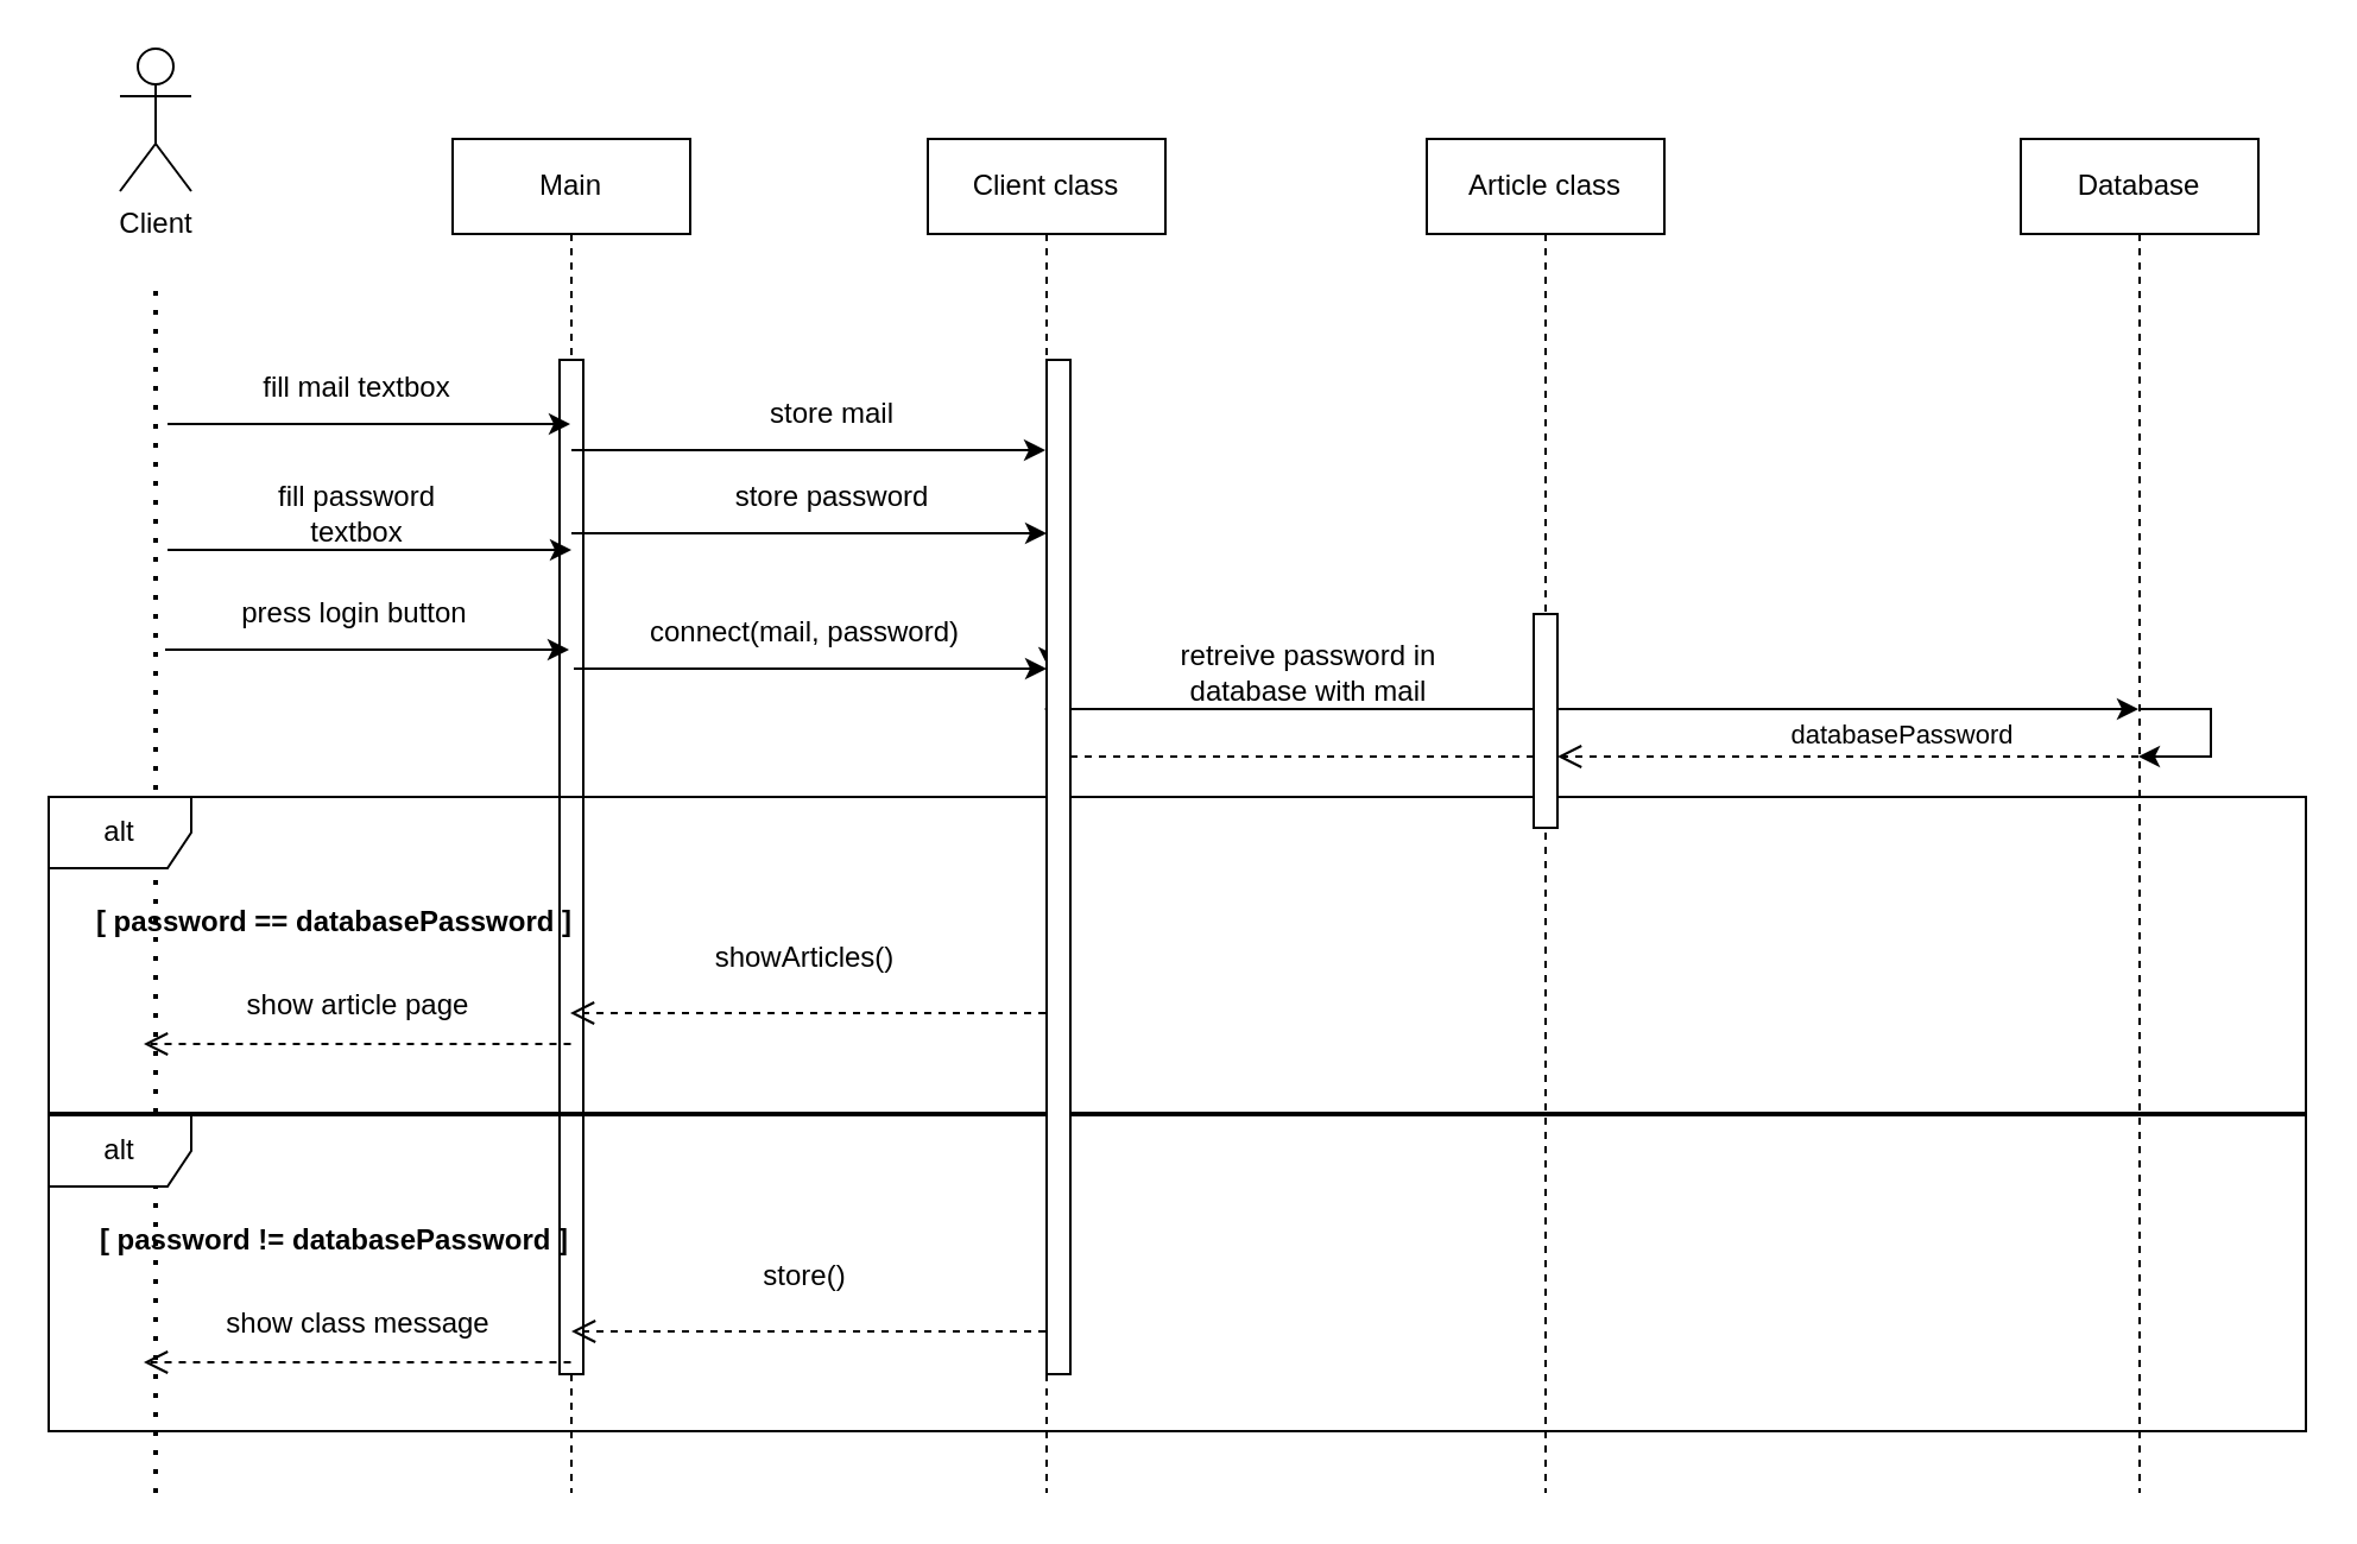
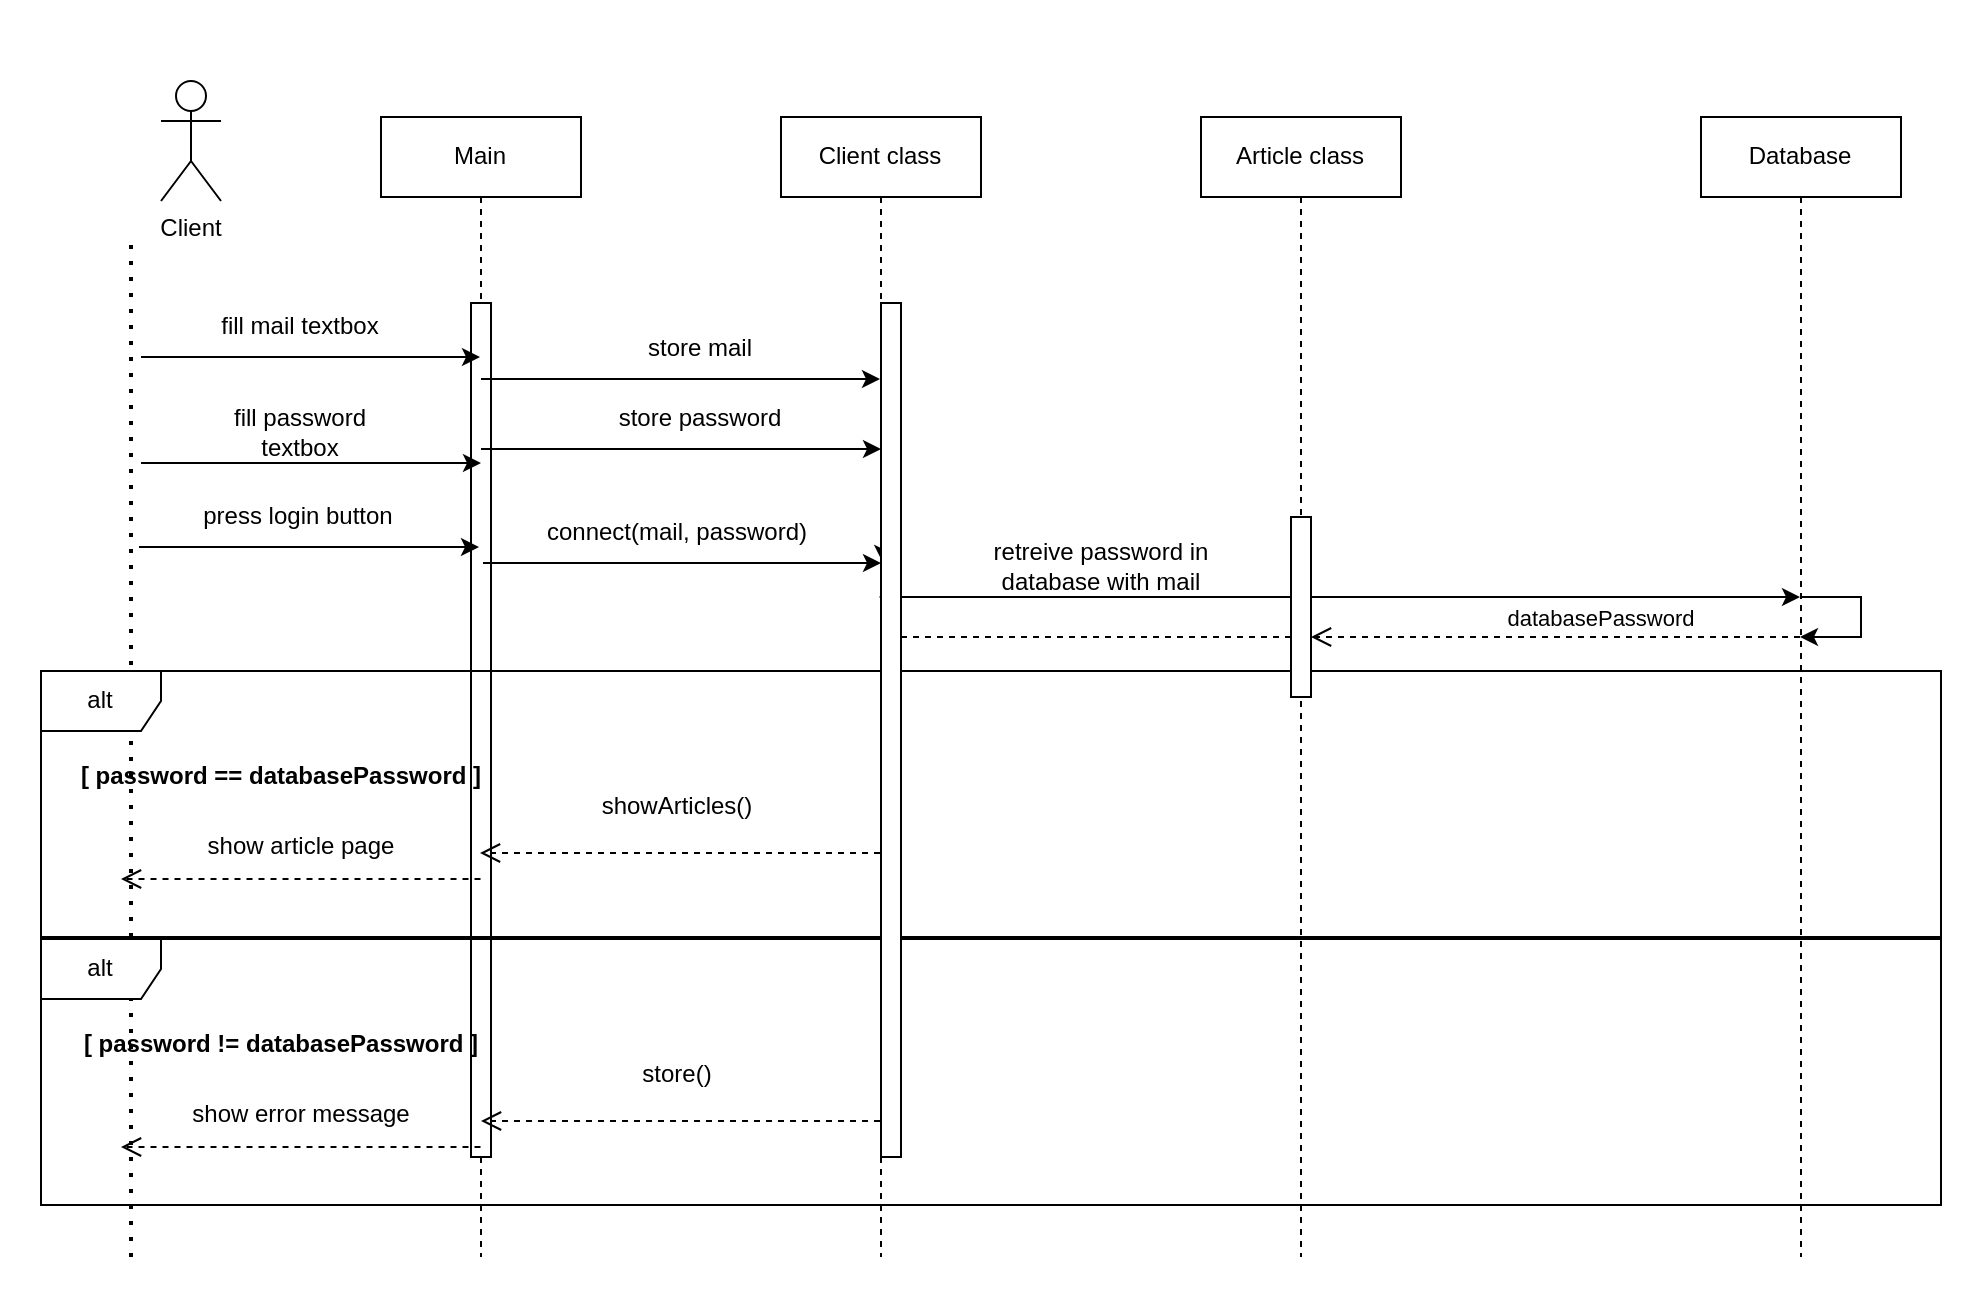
  <mxCell id="0" />
  <mxCell id="1" parent="0" />
- <mxCell id="2" value="Client" style="shape=umlActor;verticalLabelPosition=bottom;verticalAlign=top;html=1;outlineConnect=0;" parent="1" vertex="1"><mxGeometry x="50" y="20" width="30" height="60" as="geometry" /></mxCell>
+ <mxCell id="2" value="Client" style="shape=umlActor;verticalLabelPosition=bottom;verticalAlign=top;html=1;outlineConnect=0;" parent="1" vertex="1"><mxGeometry x="80" y="40" width="30" height="60" as="geometry" /></mxCell>
  <mxCell id="3" value="Client class" style="shape=umlLifeline;perimeter=lifelinePerimeter;whiteSpace=wrap;html=1;container=1;dropTarget=0;collapsible=0;recursiveResize=0;outlineConnect=0;portConstraint=eastwest;newEdgeStyle={&quot;curved&quot;:0,&quot;rounded&quot;:0};size=40;" parent="1" vertex="1"><mxGeometry x="390" y="58" width="100" height="570" as="geometry" /></mxCell>
  <mxCell id="4" value="Article class" style="shape=umlLifeline;perimeter=lifelinePerimeter;whiteSpace=wrap;html=1;container=1;dropTarget=0;collapsible=0;recursiveResize=0;outlineConnect=0;portConstraint=eastwest;newEdgeStyle={&quot;curved&quot;:0,&quot;rounded&quot;:0};size=40;" parent="1" vertex="1"><mxGeometry x="600" y="58" width="100" height="570" as="geometry" /></mxCell>
  <mxCell id="5" value="Database" style="shape=umlLifeline;perimeter=lifelinePerimeter;whiteSpace=wrap;html=1;container=1;dropTarget=0;collapsible=0;recursiveResize=0;outlineConnect=0;portConstraint=eastwest;newEdgeStyle={&quot;curved&quot;:0,&quot;rounded&quot;:0};size=40;" parent="1" vertex="1"><mxGeometry x="850" y="58" width="100" height="570" as="geometry" /></mxCell>
  <mxCell id="6" value="Main" style="shape=umlLifeline;perimeter=lifelinePerimeter;whiteSpace=wrap;html=1;container=1;dropTarget=0;collapsible=0;recursiveResize=0;outlineConnect=0;portConstraint=eastwest;newEdgeStyle={&quot;curved&quot;:0,&quot;rounded&quot;:0};size=40;" parent="1" vertex="1"><mxGeometry x="190" y="58" width="100" height="570" as="geometry" /></mxCell>
  <mxCell id="7" value="" style="html=1;points=[[0,0,0,0,5],[0,1,0,0,-5],[1,0,0,0,5],[1,1,0,0,-5]];perimeter=orthogonalPerimeter;outlineConnect=0;targetShapes=umlLifeline;portConstraint=eastwest;newEdgeStyle={&quot;curved&quot;:0,&quot;rounded&quot;:0};" vertex="1" parent="6"><mxGeometry x="45" y="93" width="10" height="427" as="geometry" /></mxCell>
  <mxCell id="8" value="" style="endArrow=none;dashed=1;html=1;dashPattern=1 3;strokeWidth=2;rounded=0;" edge="1" parent="1"><mxGeometry width="50" height="50" relative="1" as="geometry"><mxPoint x="65" y="628" as="sourcePoint" /><mxPoint x="65" y="118" as="targetPoint" /></mxGeometry></mxCell>
  <mxCell id="9" value="" style="endArrow=classic;html=1;rounded=0;" edge="1" parent="1" target="6"><mxGeometry width="50" height="50" relative="1" as="geometry"><mxPoint x="70" y="178" as="sourcePoint" /><mxPoint x="310" y="158" as="targetPoint" /></mxGeometry></mxCell>
  <mxCell id="10" value="fill mail textbox" style="text;html=1;strokeColor=none;fillColor=none;align=center;verticalAlign=middle;whiteSpace=wrap;rounded=0;" vertex="1" parent="1"><mxGeometry x="100" y="148" width="100" height="30" as="geometry" /></mxCell>
  <mxCell id="11" value="" style="endArrow=classic;html=1;rounded=0;" edge="1" parent="1"><mxGeometry width="50" height="50" relative="1" as="geometry"><mxPoint x="240" y="189" as="sourcePoint" /><mxPoint x="439.5" y="189" as="targetPoint" /></mxGeometry></mxCell>
  <mxCell id="12" value="store mail" style="text;html=1;strokeColor=none;fillColor=none;align=center;verticalAlign=middle;whiteSpace=wrap;rounded=0;" vertex="1" parent="1"><mxGeometry x="300" y="159" width="100" height="30" as="geometry" /></mxCell>
  <mxCell id="13" value="" style="endArrow=classic;html=1;rounded=0;" edge="1" parent="1"><mxGeometry width="50" height="50" relative="1" as="geometry"><mxPoint x="70" y="231" as="sourcePoint" /><mxPoint x="240" y="231" as="targetPoint" /></mxGeometry></mxCell>
  <mxCell id="14" value="fill password textbox" style="text;html=1;strokeColor=none;fillColor=none;align=center;verticalAlign=middle;whiteSpace=wrap;rounded=0;" vertex="1" parent="1"><mxGeometry x="100" y="201" width="100" height="30" as="geometry" /></mxCell>
  <mxCell id="15" value="" style="endArrow=classic;html=1;rounded=0;" edge="1" parent="1"><mxGeometry width="50" height="50" relative="1" as="geometry"><mxPoint x="240" y="224" as="sourcePoint" /><mxPoint x="440" y="224" as="targetPoint" /></mxGeometry></mxCell>
  <mxCell id="16" value="store password" style="text;html=1;strokeColor=none;fillColor=none;align=center;verticalAlign=middle;whiteSpace=wrap;rounded=0;" vertex="1" parent="1"><mxGeometry x="300" y="194" width="100" height="30" as="geometry" /></mxCell>
  <mxCell id="17" value="" style="endArrow=classic;html=1;rounded=0;" edge="1" parent="1"><mxGeometry width="50" height="50" relative="1" as="geometry"><mxPoint x="69" y="273" as="sourcePoint" /><mxPoint x="239" y="273" as="targetPoint" /></mxGeometry></mxCell>
  <mxCell id="18" value="press login button" style="text;html=1;strokeColor=none;fillColor=none;align=center;verticalAlign=middle;whiteSpace=wrap;rounded=0;" vertex="1" parent="1"><mxGeometry x="99" y="243" width="100" height="30" as="geometry" /></mxCell>
  <mxCell id="19" value="" style="endArrow=classic;html=1;rounded=0;" edge="1" parent="1" source="38"><mxGeometry width="50" height="50" relative="1" as="geometry"><mxPoint x="241" y="281" as="sourcePoint" /><mxPoint x="441" y="281" as="targetPoint" /></mxGeometry></mxCell>
  <mxCell id="20" value="connect(mail, password)" style="text;html=1;strokeColor=none;fillColor=none;align=center;verticalAlign=middle;whiteSpace=wrap;rounded=0;" vertex="1" parent="1"><mxGeometry x="258" y="251" width="161" height="30" as="geometry" /></mxCell>
  <mxCell id="21" value="" style="endArrow=classic;html=1;rounded=0;" edge="1" parent="1"><mxGeometry width="50" height="50" relative="1" as="geometry"><mxPoint x="439.324" y="298" as="sourcePoint" /><mxPoint x="899.5" y="298" as="targetPoint" /></mxGeometry></mxCell>
  <mxCell id="22" value="retreive password in database with mail" style="text;html=1;strokeColor=none;fillColor=none;align=center;verticalAlign=middle;whiteSpace=wrap;rounded=0;" vertex="1" parent="1"><mxGeometry x="470" y="268" width="161" height="30" as="geometry" /></mxCell>
  <mxCell id="23" value="" style="endArrow=classic;html=1;rounded=0;" edge="1" parent="1" target="5"><mxGeometry width="50" height="50" relative="1" as="geometry"><mxPoint x="899.929" y="298" as="sourcePoint" /><mxPoint x="930" y="318" as="targetPoint" /><Array as="points"><mxPoint x="930" y="298" /><mxPoint x="930" y="318" /></Array></mxGeometry></mxCell>
  <mxCell id="24" value="databasePassword" style="html=1;verticalAlign=bottom;endArrow=open;dashed=1;endSize=8;curved=0;rounded=0;" edge="1" parent="1" source="40"><mxGeometry x="-1" y="-155" relative="1" as="geometry"><mxPoint x="899.5" y="318" as="sourcePoint" /><mxPoint x="440" y="318" as="targetPoint" /><mxPoint x="155" y="155" as="offset" /></mxGeometry></mxCell>
  <mxCell id="25" value="alt" style="shape=umlFrame;whiteSpace=wrap;html=1;pointerEvents=0;" vertex="1" parent="1"><mxGeometry x="20" y="335" width="950" height="133" as="geometry" /></mxCell>
  <mxCell id="26" value="[ password == databasePassword ]" style="text;align=center;fontStyle=1;verticalAlign=middle;spacingLeft=3;spacingRight=3;strokeColor=none;rotatable=0;points=[[0,0.5],[1,0.5]];portConstraint=eastwest;html=1;" vertex="1" parent="1"><mxGeometry x="30" y="375" width="220" height="26" as="geometry" /></mxCell>
  <mxCell id="27" value="" style="html=1;verticalAlign=bottom;endArrow=open;dashed=1;endSize=8;curved=0;rounded=0;" edge="1" parent="1" target="6"><mxGeometry x="-0.872" relative="1" as="geometry"><mxPoint x="439.5" y="426" as="sourcePoint" /><mxPoint y="426" as="targetPoint" x="170" /><mxPoint as="offset" /></mxGeometry></mxCell>
  <mxCell id="28" value="showArticles()" style="text;html=1;strokeColor=none;fillColor=none;align=center;verticalAlign=middle;whiteSpace=wrap;rounded=0;" vertex="1" parent="1"><mxGeometry x="258" y="388" width="161" height="30" as="geometry" /></mxCell>
  <mxCell id="29" value="" style="html=1;verticalAlign=bottom;endArrow=open;dashed=1;endSize=8;curved=0;rounded=0;" edge="1" parent="1"><mxGeometry x="-0.872" relative="1" as="geometry"><mxPoint x="239.75" y="439" as="sourcePoint" /><mxPoint x="60" y="439" as="targetPoint" /><mxPoint as="offset" /></mxGeometry></mxCell>
  <mxCell id="30" value="show article page" style="text;html=1;strokeColor=none;fillColor=none;align=center;verticalAlign=middle;whiteSpace=wrap;rounded=0;" vertex="1" parent="1"><mxGeometry x="69.5" y="408" width="161" height="30" as="geometry" /></mxCell>
  <mxCell id="31" value="alt" style="shape=umlFrame;whiteSpace=wrap;html=1;pointerEvents=0;" vertex="1" parent="1"><mxGeometry x="20" y="469" width="950" height="133" as="geometry" /></mxCell>
  <mxCell id="32" value="[ password != databasePassword ]" style="text;align=center;fontStyle=1;verticalAlign=middle;spacingLeft=3;spacingRight=3;strokeColor=none;rotatable=0;points=[[0,0.5],[1,0.5]];portConstraint=eastwest;html=1;" vertex="1" parent="1"><mxGeometry x="30" y="509" width="220" height="26" as="geometry" /></mxCell>
  <mxCell id="33" value="" style="html=1;verticalAlign=bottom;endArrow=open;dashed=1;endSize=8;curved=0;rounded=0;" edge="1" parent="1"><mxGeometry x="-0.872" relative="1" as="geometry"><mxPoint x="439.5" y="560" as="sourcePoint" /><mxPoint x="240" y="560" as="targetPoint" /><mxPoint as="offset" /></mxGeometry></mxCell>
  <mxCell id="34" value="store()" style="text;html=1;strokeColor=none;fillColor=none;align=center;verticalAlign=middle;whiteSpace=wrap;rounded=0;" vertex="1" parent="1"><mxGeometry x="258" y="522" width="161" height="30" as="geometry" /></mxCell>
  <mxCell id="35" value="" style="html=1;verticalAlign=bottom;endArrow=open;dashed=1;endSize=8;curved=0;rounded=0;" edge="1" parent="1"><mxGeometry x="-0.872" relative="1" as="geometry"><mxPoint x="239.75" y="573" as="sourcePoint" /><mxPoint x="60" y="573" as="targetPoint" /><mxPoint as="offset" /></mxGeometry></mxCell>
- <mxCell id="36" value="show class message" style="text;html=1;strokeColor=none;fillColor=none;align=center;verticalAlign=middle;whiteSpace=wrap;rounded=0;" vertex="1" parent="1"><mxGeometry x="69.5" y="542" width="161" height="30" as="geometry" /></mxCell>
+ <mxCell id="36" value="show error message" style="text;html=1;strokeColor=none;fillColor=none;align=center;verticalAlign=middle;whiteSpace=wrap;rounded=0;" vertex="1" parent="1"><mxGeometry x="69.5" y="542" width="161" height="30" as="geometry" /></mxCell>
  <mxCell id="37" value="" style="endArrow=classic;html=1;rounded=0;" edge="1" parent="1" target="38"><mxGeometry width="50" height="50" relative="1" as="geometry"><mxPoint x="241" y="281" as="sourcePoint" /><mxPoint x="441" y="281" as="targetPoint" /></mxGeometry></mxCell>
  <mxCell id="38" value="" style="html=1;points=[[0,0,0,0,5],[0,1,0,0,-5],[1,0,0,0,5],[1,1,0,0,-5]];perimeter=orthogonalPerimeter;outlineConnect=0;targetShapes=umlLifeline;portConstraint=eastwest;newEdgeStyle={&quot;curved&quot;:0,&quot;rounded&quot;:0};" vertex="1" parent="1"><mxGeometry x="440" y="151" width="10" height="427" as="geometry" /></mxCell>
  <mxCell id="39" value="" style="html=1;verticalAlign=bottom;endArrow=open;dashed=1;endSize=8;curved=0;rounded=0;" edge="1" parent="1" target="40"><mxGeometry x="-0.872" relative="1" as="geometry"><mxPoint x="899.5" y="318" as="sourcePoint" /><mxPoint x="440" y="318" as="targetPoint" /><mxPoint as="offset" /></mxGeometry></mxCell>
  <mxCell id="40" value="" style="html=1;points=[[0,0,0,0,5],[0,1,0,0,-5],[1,0,0,0,5],[1,1,0,0,-5]];perimeter=orthogonalPerimeter;outlineConnect=0;targetShapes=umlLifeline;portConstraint=eastwest;newEdgeStyle={&quot;curved&quot;:0,&quot;rounded&quot;:0};" vertex="1" parent="1"><mxGeometry x="645" y="258" width="10" height="90" as="geometry" /></mxCell>
